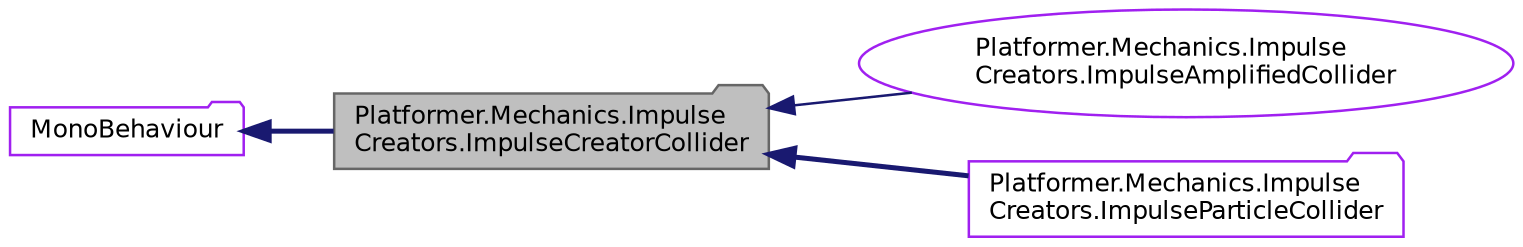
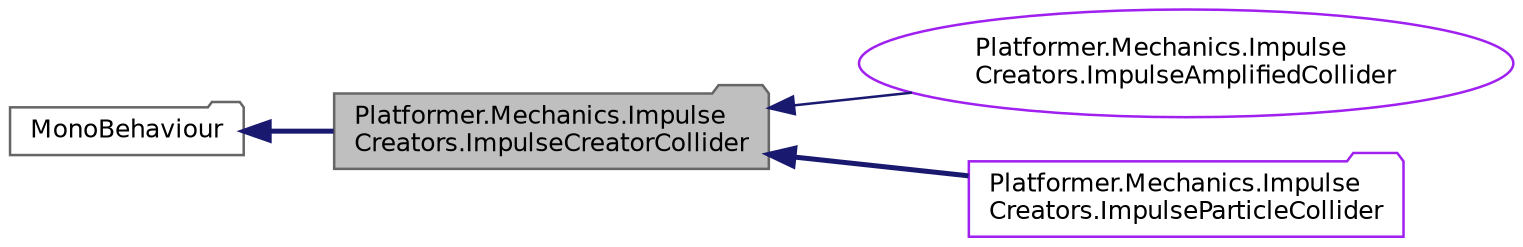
  digraph {
    rankdir=LR
    node [color=gray40 fillcolor=white fontname=Helvetica fontsize=10 shape=folder style=filled]
    edge [color=midnightblue dir=back fontname=Helvetica fontsize=10 labelfontname=Helvetica labelfontsize=10 style=bold]
    n1 [fillcolor=grey75 fontcolor=black height=0.2 label="Platformer.Mechanics.Impulse\lCreators.ImpulseCreatorCollider" width=0.4]
    n2 [color=purple height=0.2 label="Platformer.Mechanics.Impulse\lCreators.ImpulseAmplifiedCollider" shape=ellipse width=0.4]
    n3 [color=purple height=0.2 label="Platformer.Mechanics.Impulse\lCreators.ImpulseParticleCollider" width=0.4]
-   n4 [color=purple height=0.2 label=MonoBehaviour width=0.4]
+   n4 [height=0.2 label=MonoBehaviour width=0.4]
    n1 -> n2 [style=solid]
    n1 -> n3
    n4 -> n1
  }
